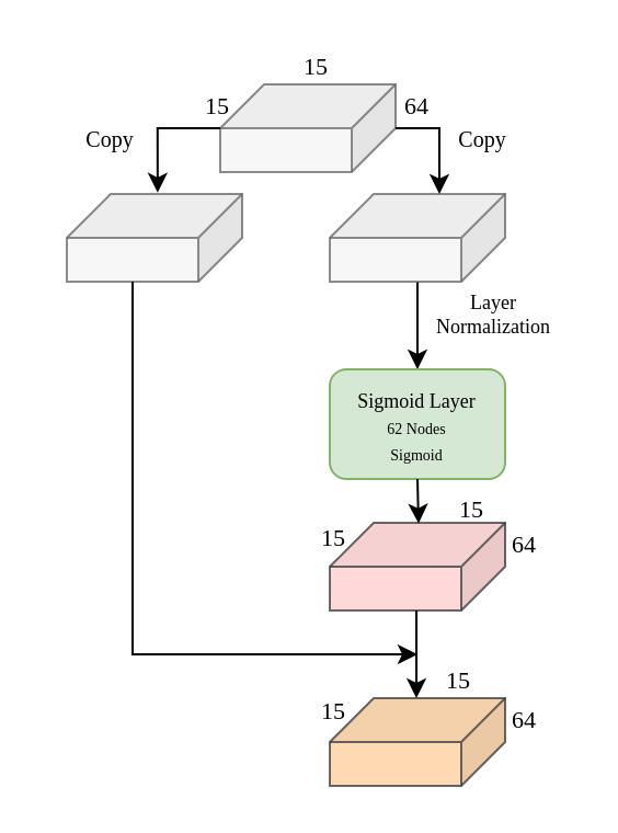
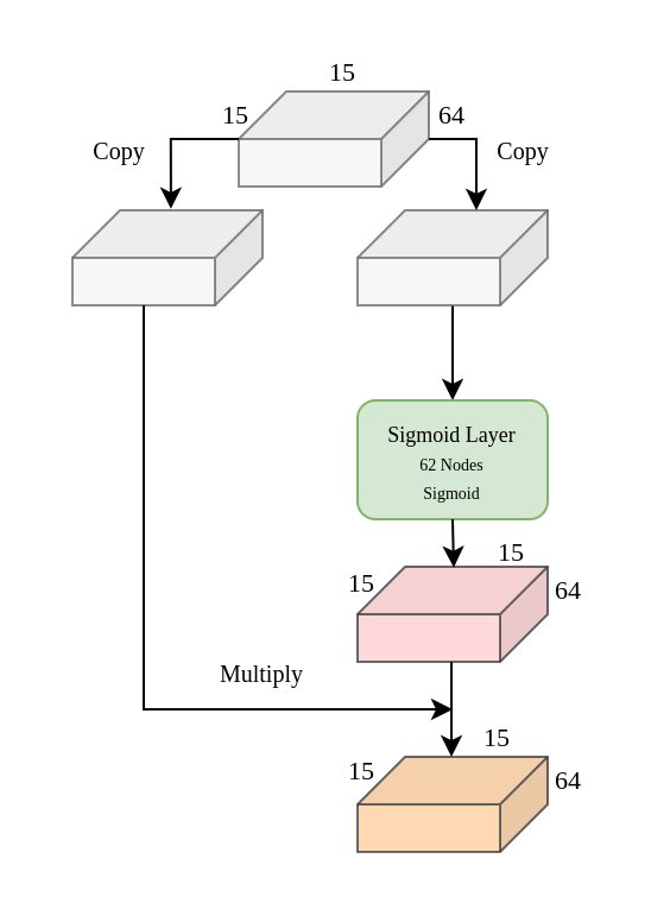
  <mxCell id="0" />
  <mxCell id="1" parent="0" />
  <mxCell id="2" value="" style="shape=cube;whiteSpace=wrap;html=1;boundedLbl=1;backgroundOutline=1;darkOpacity=0.05;darkOpacity2=0.1;flipH=1;flipV=0;fillColor=#ffcccc;strokeColor=#36393d;opacity=75;" vertex="1" parent="1"><mxGeometry x="150" y="238" width="80" height="40" as="geometry" /></mxCell>
  <mxCell id="3" value="" style="shape=cube;whiteSpace=wrap;html=1;boundedLbl=1;backgroundOutline=1;darkOpacity=0.05;darkOpacity2=0.1;flipH=1;flipV=0;fillColor=#f5f5f5;strokeColor=#666666;fontColor=#333333;opacity=75;" vertex="1" parent="1"><mxGeometry x="30" y="88" width="80" height="40" as="geometry" /></mxCell>
  <mxCell id="4" style="edgeStyle=orthogonalEdgeStyle;rounded=0;orthogonalLoop=1;jettySize=auto;html=1;entryX=0.5;entryY=0;entryDx=0;entryDy=0;" edge="1" parent="1" source="5" target="8"><mxGeometry relative="1" as="geometry" /></mxCell>
  <mxCell id="5" value="" style="shape=cube;whiteSpace=wrap;html=1;boundedLbl=1;backgroundOutline=1;darkOpacity=0.05;darkOpacity2=0.1;flipH=1;flipV=0;fillColor=#f5f5f5;strokeColor=#666666;fontColor=#333333;opacity=75;" vertex="1" parent="1"><mxGeometry x="150" y="88" width="80" height="40" as="geometry" /></mxCell>
  <mxCell id="6" value="" style="group;fontFamily=Times New Roman;" vertex="1" connectable="0" parent="1"><mxGeometry x="150" y="168" width="80" height="55" as="geometry" /></mxCell>
  <mxCell id="7" value="" style="rounded=1;whiteSpace=wrap;html=1;fillColor=#d5e8d4;strokeColor=#82b366;" vertex="1" parent="6"><mxGeometry width="80" height="50" as="geometry" /></mxCell>
  <mxCell id="8" value="&lt;font face=&quot;Times New Roman&quot;&gt;Sigmoid Layer&lt;/font&gt;" style="text;html=1;align=center;verticalAlign=middle;whiteSpace=wrap;rounded=0;fontSize=9;" vertex="1" parent="6"><mxGeometry x="5" width="70" height="30" as="geometry" /></mxCell>
  <mxCell id="9" value="&lt;font face=&quot;Times New Roman&quot;&gt;62 Nodes&lt;/font&gt;" style="text;html=1;align=center;verticalAlign=middle;whiteSpace=wrap;rounded=0;fontSize=7;" vertex="1" parent="6"><mxGeometry x="5" y="13" width="70" height="30" as="geometry" /></mxCell>
  <mxCell id="10" value="&lt;font face=&quot;Times New Roman&quot;&gt;Sigmoid&lt;/font&gt;" style="text;html=1;align=center;verticalAlign=middle;whiteSpace=wrap;rounded=0;fontSize=7;" vertex="1" parent="6"><mxGeometry x="5" y="25" width="70" height="30" as="geometry" /></mxCell>
  <mxCell id="11" value="" style="endArrow=classic;html=1;rounded=0;entryX=0.494;entryY=0.008;entryDx=0;entryDy=0;entryPerimeter=0;" edge="1" parent="6" target="2"><mxGeometry width="50" height="50" relative="1" as="geometry"><mxPoint x="40" y="50" as="sourcePoint" /><mxPoint x="90" as="targetPoint" /></mxGeometry></mxCell>
- <mxCell id="12" value="Layer Normalization" style="text;html=1;align=center;verticalAlign=middle;whiteSpace=wrap;rounded=0;fontSize=9;fontFamily=Times New Roman;" vertex="1" parent="1"><mxGeometry x="190" y="128" width="70" height="30" as="geometry" /></mxCell>
  <mxCell id="13" value="" style="shape=cube;whiteSpace=wrap;html=1;boundedLbl=1;backgroundOutline=1;darkOpacity=0.05;darkOpacity2=0.1;flipH=1;flipV=0;fillColor=#f5f5f5;strokeColor=#666666;fontColor=#333333;opacity=75;" vertex="1" parent="1"><mxGeometry x="100" y="38" width="80" height="40" as="geometry" /></mxCell>
  <mxCell id="14" value="" style="shape=cube;whiteSpace=wrap;html=1;boundedLbl=1;backgroundOutline=1;darkOpacity=0.05;darkOpacity2=0.1;flipH=1;flipV=0;fillColor=#ffcc99;strokeColor=#36393d;opacity=75;" vertex="1" parent="1"><mxGeometry x="150" y="318" width="80" height="40" as="geometry" /></mxCell>
  <mxCell id="15" value="" style="endArrow=classic;html=1;rounded=0;entryX=0.506;entryY=0;entryDx=0;entryDy=0;entryPerimeter=0;" edge="1" parent="1" target="14"><mxGeometry width="50" height="50" relative="1" as="geometry"><mxPoint x="189.52" y="278" as="sourcePoint" /><mxPoint x="189.52" y="298" as="targetPoint" /></mxGeometry></mxCell>
  <mxCell id="16" style="edgeStyle=orthogonalEdgeStyle;rounded=0;orthogonalLoop=1;jettySize=auto;html=1;" edge="1" parent="1" source="3"><mxGeometry relative="1" as="geometry"><mxPoint x="190" y="298" as="targetPoint" /><Array as="points"><mxPoint x="60" y="298" /></Array></mxGeometry></mxCell>
+ <mxCell id="17" value="Multiply" style="text;html=1;align=center;verticalAlign=middle;whiteSpace=wrap;rounded=0;fontFamily=Times New Roman;fontSize=10;" vertex="1" parent="1"><mxGeometry x="80" y="268" width="60" height="30" as="geometry" /></mxCell>
  <mxCell id="18" style="edgeStyle=orthogonalEdgeStyle;rounded=0;orthogonalLoop=1;jettySize=auto;html=1;entryX=0.482;entryY=-0.015;entryDx=0;entryDy=0;entryPerimeter=0;" edge="1" parent="1" source="13" target="3"><mxGeometry relative="1" as="geometry"><Array as="points"><mxPoint x="71" y="58" /></Array></mxGeometry></mxCell>
  <mxCell id="19" style="edgeStyle=orthogonalEdgeStyle;rounded=0;orthogonalLoop=1;jettySize=auto;html=1;entryX=0;entryY=0;entryDx=30;entryDy=0;entryPerimeter=0;" edge="1" parent="1" source="13" target="5"><mxGeometry relative="1" as="geometry"><Array as="points"><mxPoint x="200" y="58" /></Array></mxGeometry></mxCell>
  <mxCell id="20" value="Copy" style="text;html=1;align=center;verticalAlign=middle;whiteSpace=wrap;rounded=0;fontFamily=Times New Roman;fontSize=10;" vertex="1" parent="1"><mxGeometry x="20" y="48" width="60" height="30" as="geometry" /></mxCell>
  <mxCell id="21" value="Copy" style="text;html=1;align=center;verticalAlign=middle;whiteSpace=wrap;rounded=0;fontFamily=Times New Roman;fontSize=10;" vertex="1" parent="1"><mxGeometry x="190" y="48" width="60" height="30" as="geometry" /></mxCell>
  <mxCell id="22" value="15" style="text;html=1;align=center;verticalAlign=middle;whiteSpace=wrap;rounded=0;fontFamily=Times New Roman;fontSize=11;" vertex="1" parent="1"><mxGeometry x="84" y="38" width="30" height="20" as="geometry" /></mxCell>
  <mxCell id="23" value="15" style="text;html=1;align=center;verticalAlign=middle;whiteSpace=wrap;rounded=0;fontFamily=Times New Roman;fontSize=11;" vertex="1" parent="1"><mxGeometry x="129" y="20" width="30" height="20" as="geometry" /></mxCell>
  <mxCell id="24" value="64" style="text;html=1;align=center;verticalAlign=middle;whiteSpace=wrap;rounded=0;fontFamily=Times New Roman;fontSize=11;" vertex="1" parent="1"><mxGeometry x="175" y="38" width="30" height="20" as="geometry" /></mxCell>
  <mxCell id="25" value="64" style="text;html=1;align=center;verticalAlign=middle;whiteSpace=wrap;rounded=0;fontFamily=Times New Roman;fontSize=11;" vertex="1" parent="1"><mxGeometry x="224" y="318" width="30" height="20" as="geometry" /></mxCell>
  <mxCell id="26" value="15" style="text;html=1;align=center;verticalAlign=middle;whiteSpace=wrap;rounded=0;fontFamily=Times New Roman;fontSize=11;" vertex="1" parent="1"><mxGeometry x="194" y="300" width="30" height="20" as="geometry" /></mxCell>
  <mxCell id="27" value="15" style="text;html=1;align=center;verticalAlign=middle;whiteSpace=wrap;rounded=0;fontFamily=Times New Roman;fontSize=11;" vertex="1" parent="1"><mxGeometry x="137" y="235" width="30" height="20" as="geometry" /></mxCell>
  <mxCell id="28" value="15" style="text;html=1;align=center;verticalAlign=middle;whiteSpace=wrap;rounded=0;fontFamily=Times New Roman;fontSize=11;" vertex="1" parent="1"><mxGeometry x="200" y="222" width="30" height="20" as="geometry" /></mxCell>
  <mxCell id="29" value="64" style="text;html=1;align=center;verticalAlign=middle;whiteSpace=wrap;rounded=0;fontFamily=Times New Roman;fontSize=11;" vertex="1" parent="1"><mxGeometry x="224" y="238" width="30" height="20" as="geometry" /></mxCell>
  <mxCell id="30" value="15" style="text;html=1;align=center;verticalAlign=middle;whiteSpace=wrap;rounded=0;fontFamily=Times New Roman;fontSize=11;" vertex="1" parent="1"><mxGeometry x="137" y="314" width="30" height="20" as="geometry" /></mxCell>
